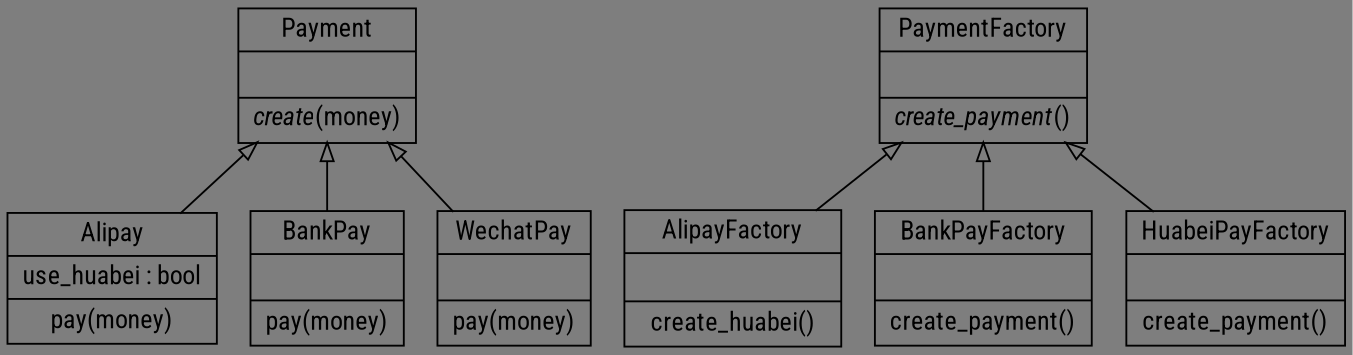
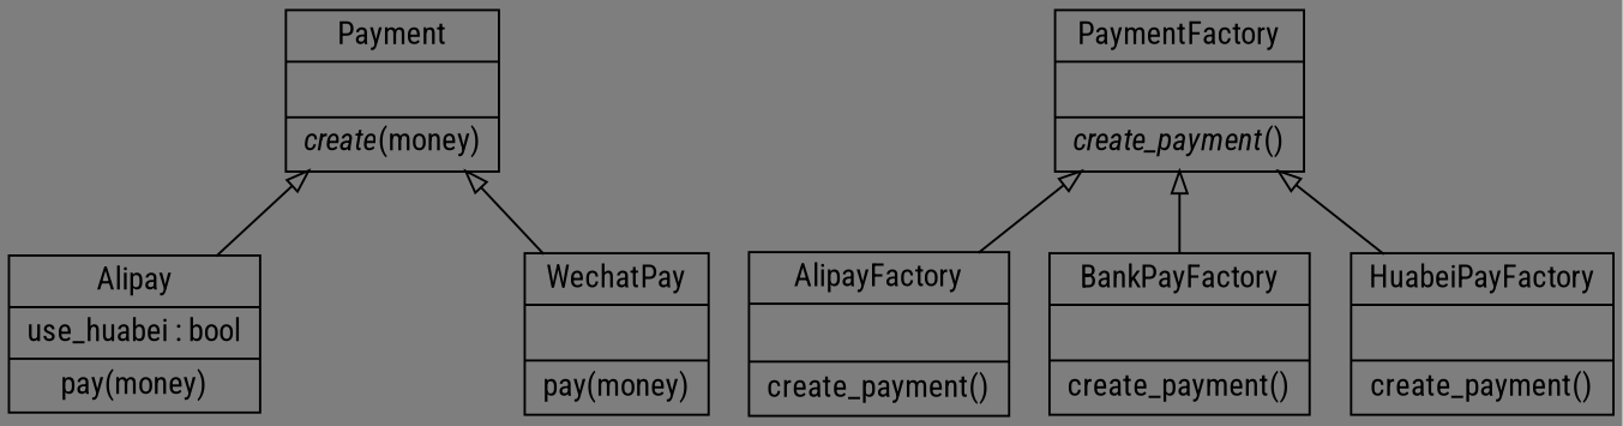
  digraph {
    bgcolor="#7e7e7e"
    fontname="Roboto Condensed"
    rankdir=BT
    node [color=black fontcolor=black fontname="Roboto Condensed" shape=record style=solid]
    edge [arrowhead=empty arrowtail=none fontname="Roboto Condensed"]
    n1 [label=<{Alipay|use_huabei : bool<br ALIGN="LEFT"/>|pay(money)<br ALIGN="LEFT"/>}>]
    n2 [label=<{Payment|<br ALIGN="LEFT"/>|<I>create</I>(money)<br ALIGN="LEFT"/>}>]
-   n3 [label=<{AlipayFactory|<br ALIGN="LEFT"/>|create_huabei()<br ALIGN="LEFT"/>}>]
+   n3 [label=<{AlipayFactory|<br ALIGN="LEFT"/>|create_payment()<br ALIGN="LEFT"/>}>]
    n4 [label=<{PaymentFactory|<br ALIGN="LEFT"/>|<I>create_payment</I>()<br ALIGN="LEFT"/>}>]
-   n5 [label=<{BankPay|<br ALIGN="LEFT"/>|pay(money)<br ALIGN="LEFT"/>}>]
    n6 [label=<{BankPayFactory|<br ALIGN="LEFT"/>|create_payment()<br ALIGN="LEFT"/>}>]
    n7 [label=<{HuabeiPayFactory|<br ALIGN="LEFT"/>|create_payment()<br ALIGN="LEFT"/>}>]
    n8 [label=<{WechatPay|<br ALIGN="LEFT"/>|pay(money)<br ALIGN="LEFT"/>}>]
    n1 -> n2
    n3 -> n4
-   n5 -> n2
    n6 -> n4
    n7 -> n4
    n8 -> n2
  }
